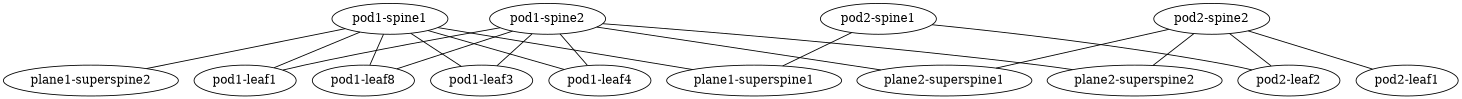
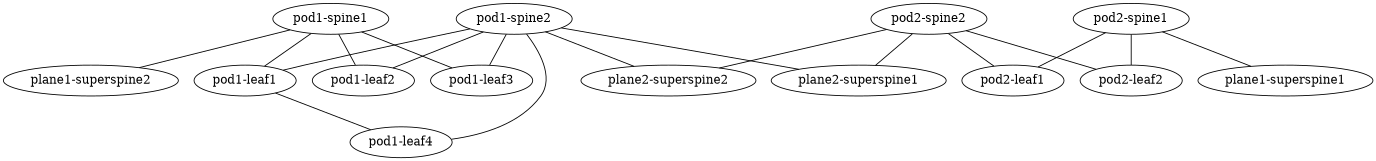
  strict graph {
    node [podIndex=1 position=leaf relativeNodeIndex=1]
    "pod1-spine1" [position=spine]
    "pod1-leaf1"
-   "pod1-leaf2" [relativeNodeIndex=2 label="pod1-leaf8"]
+   "pod1-leaf2" [relativeNodeIndex=2]
    "pod1-leaf3" [relativeNodeIndex=3]
    "pod1-leaf4" [relativeNodeIndex=4]
    "plane1-superspine1" [planeIndex=1 position=superspine podIndex=""]
    "plane1-superspine2" [planeIndex=1 position=superspine relativeNodeIndex=2 podIndex=""]
    "pod1-spine2" [position=spine relativeNodeIndex=2]
    "plane2-superspine1" [planeIndex=2 position=superspine podIndex=""]
    "plane2-superspine2" [planeIndex=2 position=superspine relativeNodeIndex=2 podIndex=""]
    "pod2-spine1" [podIndex=2 position=spine]
    "pod2-leaf1" [podIndex=2]
    "pod2-leaf2" [podIndex=2 relativeNodeIndex=2]
    "pod2-spine2" [podIndex=2 position=spine relativeNodeIndex=2]
    "pod1-spine1" -- "pod1-leaf1"
    "pod1-spine1" -- "pod1-leaf2"
    "pod1-spine1" -- "pod1-leaf3"
-   "pod1-spine1" -- "pod1-leaf4"
-   "pod1-spine1" -- "plane1-superspine1"
+   "pod1-leaf1" -- "pod1-leaf4"
    "pod1-spine1" -- "plane1-superspine2"
    "pod1-spine2" -- "pod1-leaf1"
    "pod1-spine2" -- "pod1-leaf2"
    "pod1-spine2" -- "pod1-leaf3"
    "pod1-spine2" -- "pod1-leaf4"
    "pod1-spine2" -- "plane2-superspine1"
    "pod1-spine2" -- "plane2-superspine2"
    "pod2-spine1" -- "plane1-superspine1"
+   "pod2-spine1" -- "pod2-leaf1"
    "pod2-spine1" -- "pod2-leaf2"
    "pod2-spine2" -- "plane2-superspine1"
    "pod2-spine2" -- "plane2-superspine2"
    "pod2-spine2" -- "pod2-leaf1"
    "pod2-spine2" -- "pod2-leaf2"
  }
